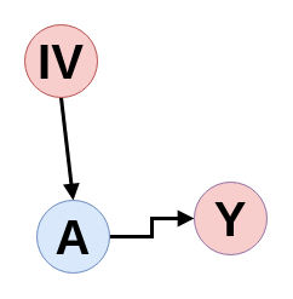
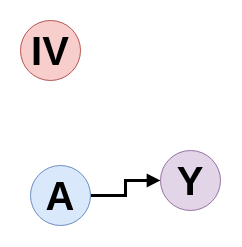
  <mxCell id="0" />
  <mxCell id="1" parent="0" />
  <mxCell id="2" value="" style="edgeStyle=orthogonalEdgeStyle;rounded=0;orthogonalLoop=1;jettySize=auto;html=1;endArrow=block;endFill=1;strokeWidth=3;" parent="1" source="3" target="4" edge="1"><mxGeometry relative="1" as="geometry" /></mxCell>
  <mxCell id="3" value="A" style="ellipse;whiteSpace=wrap;html=1;aspect=fixed;fillColor=#dae8fc;strokeColor=#6c8ebf;fontStyle=1;fontSize=40;" parent="1" vertex="1"><mxGeometry x="30" y="165" width="60" height="60" as="geometry" /></mxCell>
- <mxCell id="4" value="Y" style="ellipse;whiteSpace=wrap;html=1;aspect=fixed;fillColor=#f8cecc;strokeColor=#9673a6;fontStyle=1;fontSize=40;" parent="1" vertex="1"><mxGeometry x="160" y="150" width="60" height="60" as="geometry" /></mxCell>
- <mxCell id="5" style="rounded=0;orthogonalLoop=1;jettySize=auto;html=1;exitX=0.5;exitY=1;exitDx=0;exitDy=0;entryX=0.5;entryY=0;entryDx=0;entryDy=0;endArrow=block;endFill=1;strokeWidth=3;" parent="1" source="6" target="3" edge="1"><mxGeometry relative="1" as="geometry" /></mxCell>
+ <mxCell id="4" value="Y" style="ellipse;whiteSpace=wrap;html=1;aspect=fixed;fillColor=#e1d5e7;strokeColor=#9673a6;fontStyle=1;fontSize=40;" parent="1" vertex="1"><mxGeometry x="160" y="150" width="60" height="60" as="geometry" /></mxCell>
  <mxCell id="6" value="IV" style="ellipse;whiteSpace=wrap;html=1;aspect=fixed;fillColor=#f8cecc;strokeColor=#b85450;fontStyle=1;fontSize=40;" parent="1" vertex="1"><mxGeometry x="20" y="20" width="60" height="60" as="geometry" /></mxCell>
